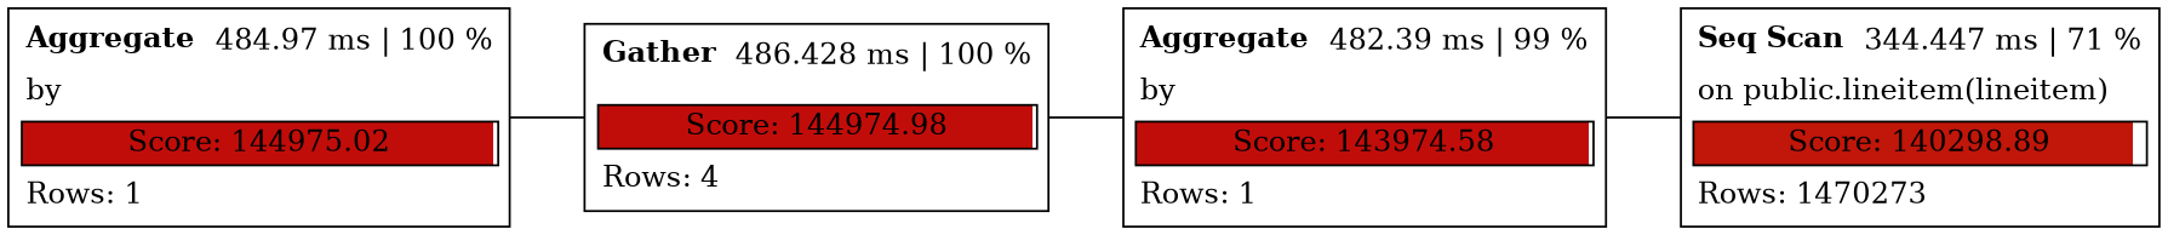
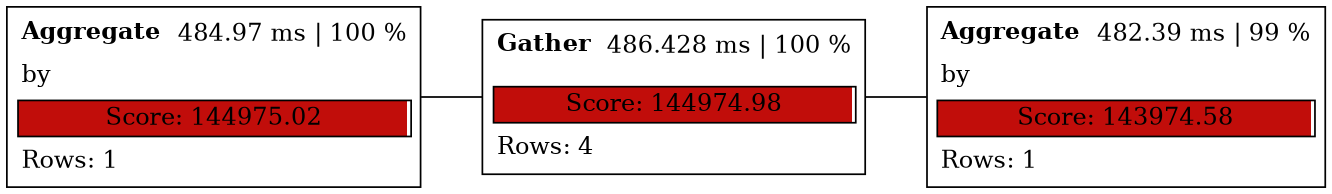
  graph {
    rankdir=LR
    node [shape=plain style=rounded]
    n1 [label=<     <table cellborder="0" cellspacing="5">         <tr><td align="left"><b>Aggregate</b></td><td>484.97 ms | 100 %</td></tr>         <tr><td colspan="2" align="left">by </td></tr>         <tr><td colspan="2" border="1" bgcolor="#c10d0a;0.99:white">Score: 144975.02</td></tr>         <tr><td colspan="2" align="left">Rows: 1</td></tr>     </table> >]
    n2 [label=<     <table cellborder="0" cellspacing="5">         <tr><td align="left"><b>Gather</b></td><td>486.428 ms | 100 %</td></tr>         <tr><td colspan="2" align="left"></td></tr>         <tr><td colspan="2" border="1" bgcolor="#c10d0a;0.99:white">Score: 144974.98</td></tr>         <tr><td colspan="2" align="left">Rows: 4</td></tr>     </table> >]
    n3 [label=<     <table cellborder="0" cellspacing="5">         <tr><td align="left"><b>Aggregate</b></td><td>482.39 ms | 99 %</td></tr>         <tr><td colspan="2" align="left">by </td></tr>         <tr><td colspan="2" border="1" bgcolor="#c10d0a;0.99:white">Score: 143974.58</td></tr>         <tr><td colspan="2" align="left">Rows: 1</td></tr>     </table> >]
-   n4 [label=<     <table cellborder="0" cellspacing="5">         <tr><td align="left"><b>Seq Scan</b></td><td>344.447 ms | 71 %</td></tr>         <tr><td colspan="2" align="left">on public.lineitem(lineitem)</td></tr>         <tr><td colspan="2" border="1" bgcolor="#c1160a;0.97:white">Score: 140298.89</td></tr>         <tr><td colspan="2" align="left">Rows: 1470273</td></tr>     </table> >]
    n1 -- n2
    n2 -- n3
-   n3 -- n4
  }
